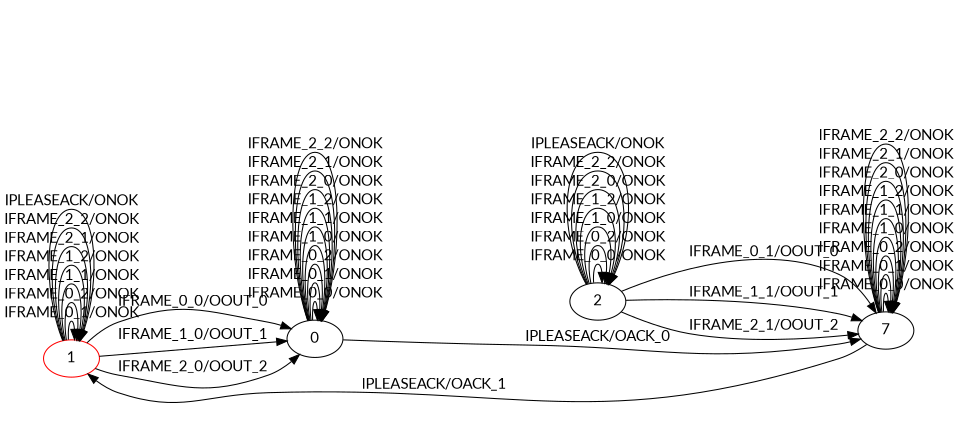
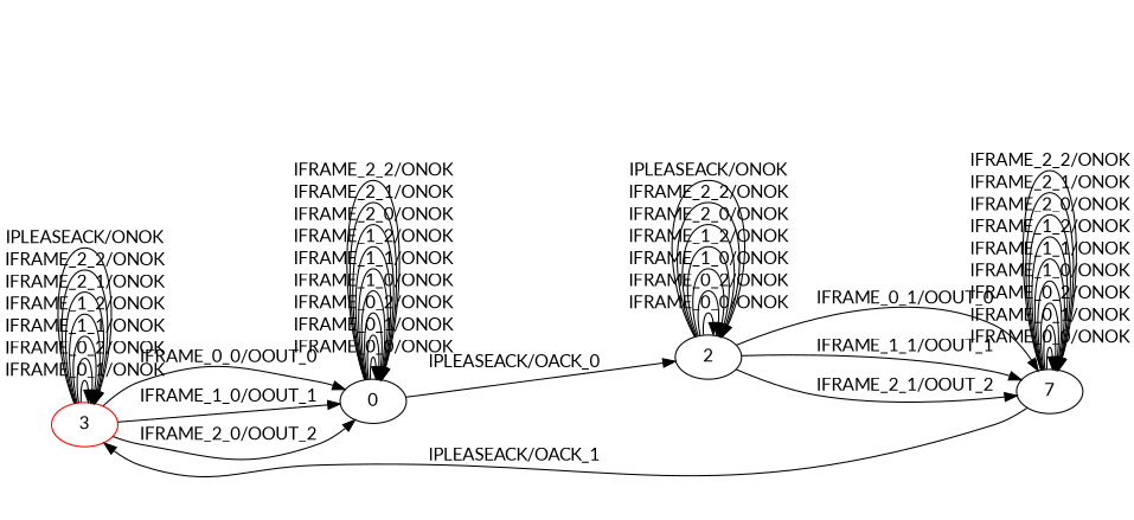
  digraph {
    fontname=Lato
    rankdir=LR
    node [fontname=Lato]
    edge [fontname=Lato]
-   3 [color=red label=1]
+   3 [color=red]
    0
    2
    n4 [label=7]
    3 -> 3 [label="IFRAME_0_1/ONOK"]
    3 -> 3 [label="IFRAME_0_2/ONOK"]
    3 -> 3 [label="IFRAME_1_1/ONOK"]
    3 -> 3 [label="IFRAME_1_2/ONOK"]
    3 -> 3 [label="IFRAME_2_1/ONOK"]
    3 -> 3 [label="IFRAME_2_2/ONOK"]
    3 -> 3 [label="IPLEASEACK/ONOK"]
    3 -> 0 [label="IFRAME_0_0/OOUT_0"]
    3 -> 0 [label="IFRAME_1_0/OOUT_1"]
    3 -> 0 [label="IFRAME_2_0/OOUT_2"]
    0 -> 0 [label="IFRAME_0_0/ONOK"]
    0 -> 0 [label="IFRAME_0_1/ONOK"]
    0 -> 0 [label="IFRAME_0_2/ONOK"]
    0 -> 0 [label="IFRAME_1_0/ONOK"]
    0 -> 0 [label="IFRAME_1_1/ONOK"]
    0 -> 0 [label="IFRAME_1_2/ONOK"]
    0 -> 0 [label="IFRAME_2_0/ONOK"]
    0 -> 0 [label="IFRAME_2_1/ONOK"]
    0 -> 0 [label="IFRAME_2_2/ONOK"]
-   0 -> n4 [label="IPLEASEACK/OACK_0"]
+   0 -> 2 [label="IPLEASEACK/OACK_0"]
    2 -> 2 [label="IFRAME_0_0/ONOK"]
    2 -> 2 [label="IFRAME_0_2/ONOK"]
    2 -> 2 [label="IFRAME_1_0/ONOK"]
    2 -> 2 [label="IFRAME_1_2/ONOK"]
    2 -> 2 [label="IFRAME_2_0/ONOK"]
    2 -> 2 [label="IFRAME_2_2/ONOK"]
    2 -> 2 [label="IPLEASEACK/ONOK"]
    2 -> n4 [label="IFRAME_0_1/OOUT_0"]
    2 -> n4 [label="IFRAME_1_1/OOUT_1"]
    2 -> n4 [label="IFRAME_2_1/OOUT_2"]
    n4 -> 3 [label="IPLEASEACK/OACK_1"]
    n4 -> n4 [label="IFRAME_0_0/ONOK"]
    n4 -> n4 [label="IFRAME_0_1/ONOK"]
    n4 -> n4 [label="IFRAME_0_2/ONOK"]
    n4 -> n4 [label="IFRAME_1_0/ONOK"]
    n4 -> n4 [label="IFRAME_1_1/ONOK"]
    n4 -> n4 [label="IFRAME_1_2/ONOK"]
    n4 -> n4 [label="IFRAME_2_0/ONOK"]
    n4 -> n4 [label="IFRAME_2_1/ONOK"]
    n4 -> n4 [label="IFRAME_2_2/ONOK"]
  }
